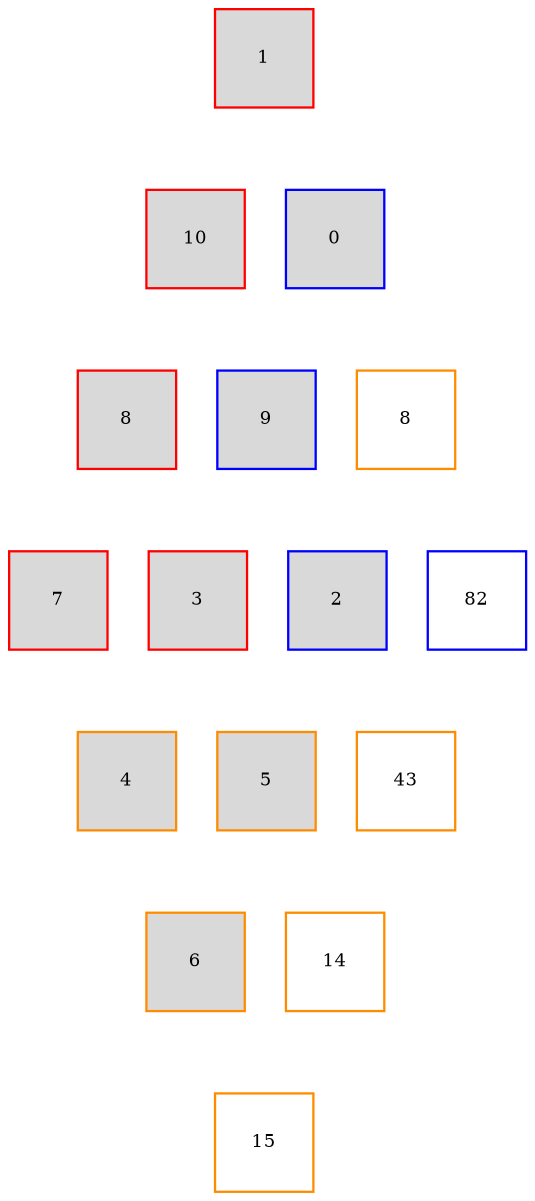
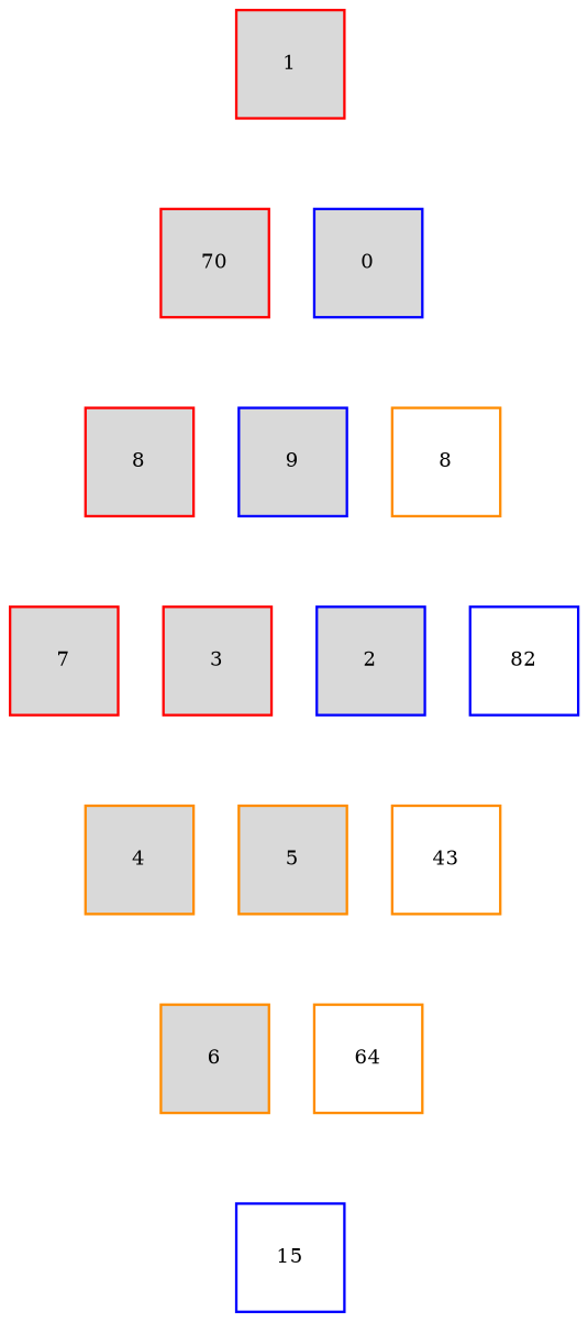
  digraph {
    rank=same
    rankdir=TB
    splines=ortho
    node [color=darkorange fillcolor="#d9d9d9" fixedsize=true fontsize=8 shape=square style=filled]
    edge [constraint=true style=invis]
    n1 [color=red label=1 width=0.6]
-   n2 [color=red label=10 width=0.6]
+   n2 [color=red label=70 width=0.6]
    n3 [color=blue label=0 width=0.6]
    n4 [color=red label=8 width=0.6]
    n5 [color=blue label=9 width=0.6]
    8 [fillcolor="#ffffff" width=0.6]
    n7 [color=red label=7 width=0.6]
    n8 [color=red label=3 width=0.6]
    n9 [color=blue label=2 width=0.6]
    n10 [label=4 width=0.6]
    n11 [label=5 width=0.6]
    n12 [label=6 width=0.6]
    n13 [color=blue fillcolor="#ffffff" label=82 width=0.6]
    n14 [fillcolor="#ffffff" label=43 width=0.6]
-   14 [fillcolor="#ffffff" width=0.6]
-   15 [fillcolor="#ffffff" width=0.6]
+   14 [fillcolor="#ffffff" width=0.6 label=64]
+   15 [color=blue fillcolor="#ffffff" width=0.6]
    n1 -> n2
    n1 -> n3
    n2 -> n4
    n2 -> n5
    n3 -> n5
    n3 -> 8
    n4 -> n7
    n4 -> n8
    n5 -> n8
    n5 -> n9
    8 -> n9
    8 -> n13
    n7 -> n10
    n8 -> n10
    n8 -> n11
    n9 -> n11
    n9 -> n14
    n10 -> n12
    n11 -> n12
    n11 -> 14
    n12 -> 15
    n13 -> n14
    n14 -> 14
    14 -> 15
  }
